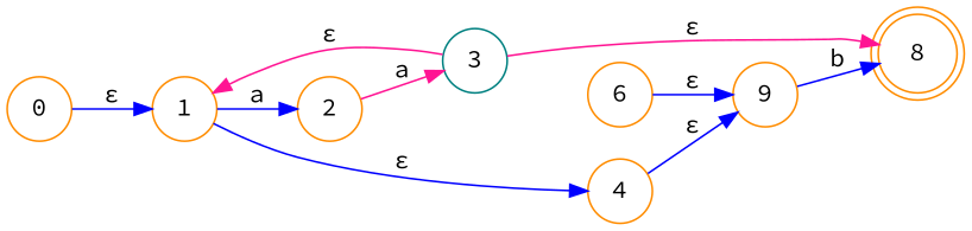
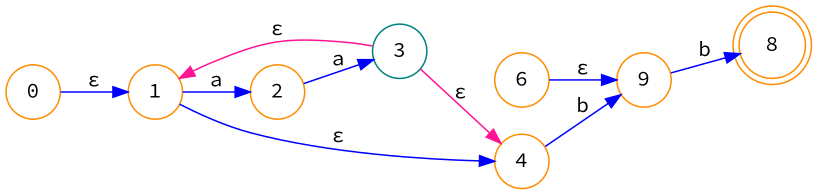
  digraph {
    fontname="Source Code Pro"
    rankdir=LR
    node [color=darkorange fontname="Source Code Pro" shape=circle]
    edge [color=blue fontname="Source Code Pro"]
    0
    1
    2
    4
    3 [color=teal]
    n6 [label=9]
    6
    n8 [label=8 shape=doublecircle]
    0 -> 1 [label="ε"]
    1 -> 2 [label=a]
    1 -> 4 [label="ε"]
-   2 -> 3 [color=deeppink label=a]
-   4 -> n6 [label="ε"]
+   2 -> 3 [label=a]
+   4 -> n6 [label=b]
    3 -> 1 [color=deeppink label="ε"]
-   3 -> n8 [color=deeppink label="ε"]
+   3 -> 4 [color=deeppink label="ε"]
    n6 -> n8 [label=b]
    6 -> n6 [label="ε"]
  }
